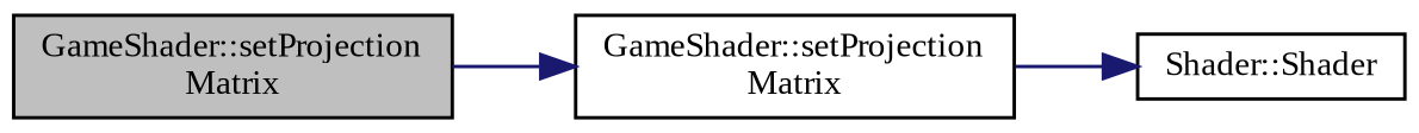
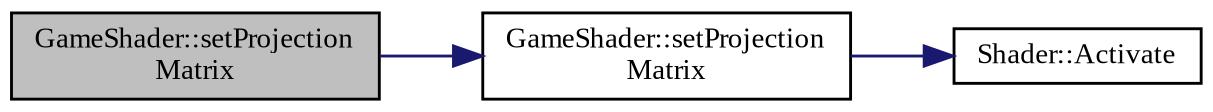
  digraph {
    rankdir=LR
    fontname="Liberation Serif"
    node [color=black fillcolor=white fontname="Liberation Serif" fontsize=10 shape=record style=filled]
    edge [color=midnightblue fontname="Liberation Serif" fontsize=10 labelfontname=Helvetica labelfontsize=10 style=solid]
    n1 [fillcolor=grey75 fontcolor=black height=0.2 label="GameShader::setProjection\lMatrix" width=0.4]
    n2 [height=0.2 label="GameShader::setProjection\lMatrix" width=0.4]
-   n3 [height=0.2 label="Shader::Shader" width=0.4]
+   n3 [height=0.2 label="Shader::Activate" width=0.4]
    n1 -> n2
    n2 -> n3
  }
